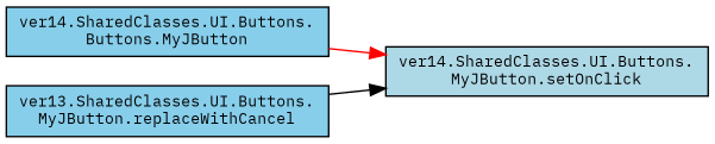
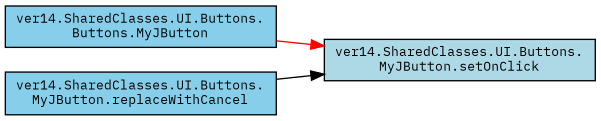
  digraph {
    fontname="IBM Plex Mono"
    rankdir=RL
    node [color=black fillcolor=skyblue fontname="IBM Plex Mono" fontsize=10 shape=record style=filled]
    edge [dir=back fontname="IBM Plex Mono" fontsize=10 labelfontname=Helvetica labelfontsize=10 style=solid]
    n1 [fillcolor=lightblue fontcolor=black height=0.2 label="ver14.SharedClasses.UI.Buttons.\lMyJButton.setOnClick" width=0.4]
    n2 [height=0.2 label="ver14.SharedClasses.UI.Buttons.\lButtons.MyJButton" width=0.4]
-   n3 [height=0.2 label="ver13.SharedClasses.UI.Buttons.\lMyJButton.replaceWithCancel" width=0.4]
+   n3 [height=0.2 label="ver14.SharedClasses.UI.Buttons.\lMyJButton.replaceWithCancel" width=0.4]
    n1 -> n2 [color=red]
    n1 -> n3 [color=black]
  }
